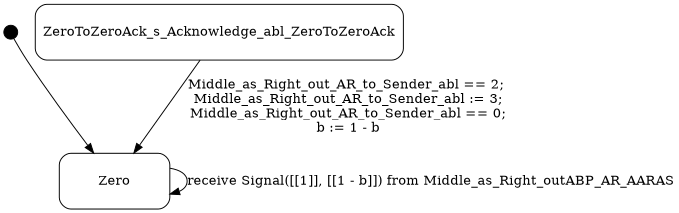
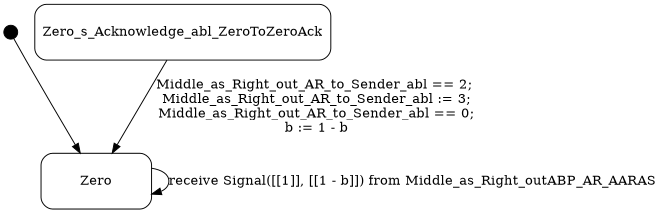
  digraph {
    compound=true
    rank=LR
    node [shape=Mrecord]
    Zero_extra [height=0.2 shape=point]
    Zero [height=0.8 width=1.6]
-   Zero_s_Acknowledge_abl_ZeroToZeroAck [height=0.8 width=1.6 label=ZeroToZeroAck_s_Acknowledge_abl_ZeroToZeroAck]
+   Zero_s_Acknowledge_abl_ZeroToZeroAck [height=0.8 width=1.6]
    Zero_extra -> Zero
    Zero -> Zero [label="receive Signal([[1]], [[1 - b]]) from Middle_as_Right_outABP_AR_AARAS"]
    Zero_s_Acknowledge_abl_ZeroToZeroAck -> Zero [label="Middle_as_Right_out_AR_to_Sender_abl == 2;\n Middle_as_Right_out_AR_to_Sender_abl := 3;\n Middle_as_Right_out_AR_to_Sender_abl == 0;\n b := 1 - b"]
  }
